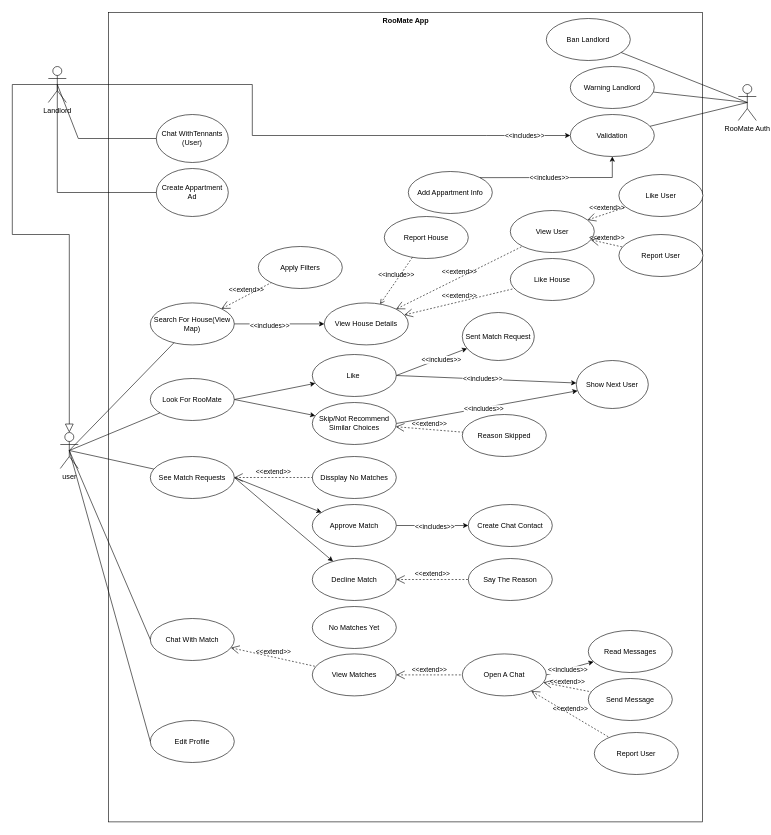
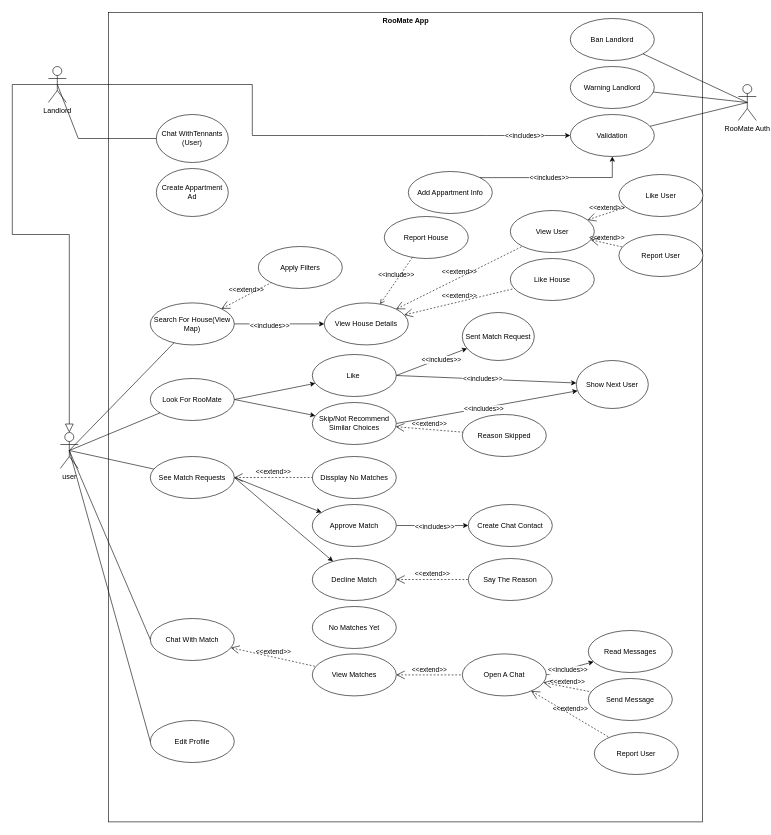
  <mxCell id="0" />
  <mxCell id="1" parent="0" />
  <mxCell id="2" value="RooMate App" style="shape=rect;html=1;verticalAlign=top;fontStyle=1;whiteSpace=wrap;align=center;" parent="1" vertex="1"><mxGeometry x="180.5" y="20" width="990" height="1349" as="geometry" /></mxCell>
  <mxCell id="3" value="user" style="shape=umlActor;html=1;verticalLabelPosition=bottom;verticalAlign=top;align=center;" parent="1" vertex="1"><mxGeometry x="100" y="720" width="30" height="60" as="geometry" /></mxCell>
  <mxCell id="4" value="Landlord" style="shape=umlActor;html=1;verticalLabelPosition=bottom;verticalAlign=top;align=center;" parent="1" vertex="1"><mxGeometry x="80" y="110" width="30" height="60" as="geometry" /></mxCell>
  <mxCell id="5" value="RooMate Auth" style="shape=umlActor;html=1;verticalLabelPosition=bottom;verticalAlign=top;align=center;" parent="1" vertex="1"><mxGeometry x="1230" y="140" width="30" height="60" as="geometry" /></mxCell>
- <mxCell id="6" value="Ban Landlord" style="ellipse;whiteSpace=wrap;html=1;" parent="1" vertex="1"><mxGeometry x="910" y="30" width="140" height="70" as="geometry" /></mxCell>
+ <mxCell id="6" value="Ban Landlord" style="ellipse;whiteSpace=wrap;html=1;" parent="1" vertex="1"><mxGeometry x="950" y="30" width="140" height="70" as="geometry" /></mxCell>
  <mxCell id="7" value="Warning Landlord" style="ellipse;whiteSpace=wrap;html=1;" parent="1" vertex="1"><mxGeometry x="950" y="110" width="140" height="70" as="geometry" /></mxCell>
  <mxCell id="8" value="Validation" style="ellipse;whiteSpace=wrap;html=1;" parent="1" vertex="1"><mxGeometry x="950" y="190" width="140" height="70" as="geometry" /></mxCell>
  <mxCell id="9" value="" style="edgeStyle=none;html=1;endArrow=none;verticalAlign=bottom;rounded=0;entryX=0.5;entryY=0.5;entryDx=0;entryDy=0;entryPerimeter=0;" parent="1" source="6" target="5" edge="1"><mxGeometry width="160" relative="1" as="geometry"><mxPoint x="710" y="139.5" as="sourcePoint" /><mxPoint x="870" y="139.5" as="targetPoint" /><Array as="points" /></mxGeometry></mxCell>
  <mxCell id="10" value="" style="edgeStyle=none;html=1;endArrow=none;verticalAlign=bottom;rounded=0;entryX=0.5;entryY=0.5;entryDx=0;entryDy=0;entryPerimeter=0;" parent="1" source="7" target="5" edge="1"><mxGeometry width="160" relative="1" as="geometry"><mxPoint x="785" y="148" as="sourcePoint" /><mxPoint x="875" y="160" as="targetPoint" /><Array as="points" /></mxGeometry></mxCell>
  <mxCell id="11" value="" style="edgeStyle=none;html=1;endArrow=none;verticalAlign=bottom;rounded=0;entryX=0.5;entryY=0.5;entryDx=0;entryDy=0;entryPerimeter=0;" parent="1" source="8" target="5" edge="1"><mxGeometry width="160" relative="1" as="geometry"><mxPoint x="350" y="270" as="sourcePoint" /><mxPoint x="510" y="270" as="targetPoint" /></mxGeometry></mxCell>
  <mxCell id="12" value="Chat WithTennants&lt;div&gt;(User)&lt;/div&gt;" style="ellipse;whiteSpace=wrap;html=1;" parent="1" vertex="1"><mxGeometry x="260" y="190" width="120" height="80" as="geometry" /></mxCell>
  <mxCell id="13" value="Create Appartment Ad" style="ellipse;whiteSpace=wrap;html=1;" parent="1" vertex="1"><mxGeometry x="260" y="280" width="120" height="80" as="geometry" /></mxCell>
  <mxCell id="14" value="" style="edgeStyle=orthogonalEdgeStyle;html=1;endArrow=none;verticalAlign=bottom;rounded=0;exitX=0.5;exitY=0.5;exitDx=0;exitDy=0;exitPerimeter=0;" parent="1" source="4" edge="1"><mxGeometry width="160" relative="1" as="geometry"><mxPoint x="100" y="139.5" as="sourcePoint" /><mxPoint x="810" y="225" as="targetPoint" /><Array as="points"><mxPoint x="420" y="140" /><mxPoint x="420" y="225" /></Array></mxGeometry></mxCell>
  <mxCell id="15" value="" style="edgeStyle=none;html=1;endArrow=none;verticalAlign=bottom;rounded=0;exitX=0.5;exitY=0.5;exitDx=0;exitDy=0;exitPerimeter=0;" parent="1" source="4" target="12" edge="1"><mxGeometry width="160" relative="1" as="geometry"><mxPoint x="330" y="310" as="sourcePoint" /><mxPoint x="490" y="310" as="targetPoint" /><Array as="points"><mxPoint x="130" y="230" /></Array></mxGeometry></mxCell>
- <mxCell id="16" value="" style="edgeStyle=none;html=1;endArrow=none;verticalAlign=bottom;rounded=0;exitX=0.5;exitY=0.5;exitDx=0;exitDy=0;exitPerimeter=0;" parent="1" source="4" target="13" edge="1"><mxGeometry width="160" relative="1" as="geometry"><mxPoint x="330" y="390" as="sourcePoint" /><mxPoint x="490" y="390" as="targetPoint" /><Array as="points"><mxPoint x="95" y="320" /></Array></mxGeometry></mxCell>
  <mxCell id="17" value="Add Appartment Info" style="ellipse;whiteSpace=wrap;html=1;" parent="1" vertex="1"><mxGeometry x="680" y="285" width="140" height="70" as="geometry" /></mxCell>
  <mxCell id="18" style="edgeStyle=none;rounded=0;orthogonalLoop=1;jettySize=auto;html=1;exitX=1;exitY=0;exitDx=0;exitDy=0;" parent="1" source="17" target="8" edge="1"><mxGeometry relative="1" as="geometry"><mxPoint x="400" y="505" as="sourcePoint" /><mxPoint x="537" y="471" as="targetPoint" /><Array as="points"><mxPoint x="1020" y="295" /></Array></mxGeometry></mxCell>
  <mxCell id="19" value="&amp;lt;&amp;lt;includes&amp;gt;&amp;gt;" style="edgeLabel;html=1;align=center;verticalAlign=middle;resizable=0;points=[];" parent="18" vertex="1" connectable="0"><mxGeometry x="-0.099" y="1" relative="1" as="geometry"><mxPoint as="offset" /></mxGeometry></mxCell>
  <mxCell id="20" style="edgeStyle=none;rounded=0;orthogonalLoop=1;jettySize=auto;html=1;" parent="1" target="8" edge="1"><mxGeometry relative="1" as="geometry"><mxPoint x="810" y="225" as="sourcePoint" /><mxPoint x="681" y="270" as="targetPoint" /></mxGeometry></mxCell>
  <mxCell id="21" value="&amp;lt;&amp;lt;includes&amp;gt;&amp;gt;" style="edgeLabel;html=1;align=center;verticalAlign=middle;resizable=0;points=[];" parent="20" vertex="1" connectable="0"><mxGeometry x="-0.099" y="1" relative="1" as="geometry"><mxPoint as="offset" /></mxGeometry></mxCell>
  <mxCell id="22" style="edgeStyle=none;rounded=0;orthogonalLoop=1;jettySize=auto;html=1;exitX=1;exitY=0.5;exitDx=0;exitDy=0;" parent="1" source="24" target="30" edge="1"><mxGeometry relative="1" as="geometry" /></mxCell>
  <mxCell id="23" style="edgeStyle=none;rounded=0;orthogonalLoop=1;jettySize=auto;html=1;exitX=1;exitY=0.5;exitDx=0;exitDy=0;" parent="1" source="24" target="33" edge="1"><mxGeometry relative="1" as="geometry" /></mxCell>
  <mxCell id="24" value="Look For RooMate" style="ellipse;whiteSpace=wrap;html=1;" parent="1" vertex="1"><mxGeometry x="250" y="630" width="140" height="70" as="geometry" /></mxCell>
  <mxCell id="25" value="" style="edgeStyle=none;html=1;endArrow=none;verticalAlign=bottom;rounded=0;exitX=0.5;exitY=0.5;exitDx=0;exitDy=0;exitPerimeter=0;" parent="1" source="3" target="24" edge="1"><mxGeometry width="160" relative="1" as="geometry"><mxPoint x="330" y="590" as="sourcePoint" /><mxPoint x="490" y="590" as="targetPoint" /></mxGeometry></mxCell>
  <mxCell id="26" style="edgeStyle=none;rounded=0;orthogonalLoop=1;jettySize=auto;html=1;exitX=1;exitY=0.5;exitDx=0;exitDy=0;" parent="1" source="30" target="34" edge="1"><mxGeometry relative="1" as="geometry" /></mxCell>
  <mxCell id="27" value="&amp;lt;&amp;lt;includes&amp;gt;&amp;gt;" style="edgeLabel;html=1;align=center;verticalAlign=middle;resizable=0;points=[];" parent="26" vertex="1" connectable="0"><mxGeometry x="0.25" y="-2" relative="1" as="geometry"><mxPoint as="offset" /></mxGeometry></mxCell>
  <mxCell id="28" style="edgeStyle=none;rounded=0;orthogonalLoop=1;jettySize=auto;html=1;exitX=1;exitY=0.5;exitDx=0;exitDy=0;" parent="1" source="30" target="37" edge="1"><mxGeometry relative="1" as="geometry" /></mxCell>
  <mxCell id="29" value="&amp;lt;&amp;lt;includes&amp;gt;&amp;gt;" style="edgeLabel;html=1;align=center;verticalAlign=middle;resizable=0;points=[];" parent="28" vertex="1" connectable="0"><mxGeometry x="-0.04" relative="1" as="geometry"><mxPoint as="offset" /></mxGeometry></mxCell>
  <mxCell id="30" value="Like&amp;nbsp;" style="ellipse;whiteSpace=wrap;html=1;" parent="1" vertex="1"><mxGeometry x="520" y="590" width="140" height="70" as="geometry" /></mxCell>
  <mxCell id="31" style="edgeStyle=none;rounded=0;orthogonalLoop=1;jettySize=auto;html=1;exitX=1;exitY=0.5;exitDx=0;exitDy=0;" parent="1" source="33" target="37" edge="1"><mxGeometry relative="1" as="geometry" /></mxCell>
  <mxCell id="32" value="&amp;lt;&amp;lt;includes&amp;gt;&amp;gt;" style="edgeLabel;html=1;align=center;verticalAlign=middle;resizable=0;points=[];" parent="31" vertex="1" connectable="0"><mxGeometry x="-0.044" y="-2" relative="1" as="geometry"><mxPoint as="offset" /></mxGeometry></mxCell>
  <mxCell id="33" value="Skip/Not Recommend Similar Choices" style="ellipse;whiteSpace=wrap;html=1;" parent="1" vertex="1"><mxGeometry x="520" y="670" width="140" height="70" as="geometry" /></mxCell>
  <mxCell id="34" value="Sent Match Request" style="ellipse;whiteSpace=wrap;html=1;" parent="1" vertex="1"><mxGeometry x="770" y="520" width="120" height="80" as="geometry" /></mxCell>
  <mxCell id="35" value="Reason Skipped" style="ellipse;whiteSpace=wrap;html=1;" parent="1" vertex="1"><mxGeometry x="770" y="690" width="140" height="70" as="geometry" /></mxCell>
  <mxCell id="36" value="&amp;lt;&amp;lt;extend&amp;gt;&amp;gt;" style="edgeStyle=none;html=1;startArrow=open;endArrow=none;startSize=12;verticalAlign=bottom;dashed=1;labelBackgroundColor=none;rounded=0;" parent="1" source="33" target="35" edge="1"><mxGeometry width="160" relative="1" as="geometry"><mxPoint x="560" y="590" as="sourcePoint" /><mxPoint x="720" y="590" as="targetPoint" /></mxGeometry></mxCell>
  <mxCell id="37" value="Show Next User" style="ellipse;whiteSpace=wrap;html=1;" parent="1" vertex="1"><mxGeometry x="960" y="600" width="120" height="80" as="geometry" /></mxCell>
  <mxCell id="38" style="edgeStyle=none;rounded=0;orthogonalLoop=1;jettySize=auto;html=1;exitX=1;exitY=0.5;exitDx=0;exitDy=0;" parent="1" source="40" target="44" edge="1"><mxGeometry relative="1" as="geometry" /></mxCell>
  <mxCell id="39" style="edgeStyle=none;rounded=0;orthogonalLoop=1;jettySize=auto;html=1;exitX=1;exitY=0.5;exitDx=0;exitDy=0;" parent="1" source="40" target="46" edge="1"><mxGeometry relative="1" as="geometry" /></mxCell>
  <mxCell id="40" value="See Match Requests" style="ellipse;whiteSpace=wrap;html=1;" parent="1" vertex="1"><mxGeometry x="250" y="760" width="140" height="70" as="geometry" /></mxCell>
  <mxCell id="41" value="" style="edgeStyle=none;html=1;endArrow=none;verticalAlign=bottom;rounded=0;exitX=0.5;exitY=0.5;exitDx=0;exitDy=0;exitPerimeter=0;" parent="1" source="3" target="40" edge="1"><mxGeometry width="160" relative="1" as="geometry"><mxPoint x="380" y="800" as="sourcePoint" /><mxPoint x="540" y="800" as="targetPoint" /></mxGeometry></mxCell>
  <mxCell id="42" style="edgeStyle=none;rounded=0;orthogonalLoop=1;jettySize=auto;html=1;exitX=1;exitY=0.5;exitDx=0;exitDy=0;" parent="1" source="44" target="47" edge="1"><mxGeometry relative="1" as="geometry" /></mxCell>
  <mxCell id="43" value="&amp;lt;&amp;lt;includes&amp;gt;&amp;gt;" style="edgeLabel;html=1;align=center;verticalAlign=middle;resizable=0;points=[];" parent="42" vertex="1" connectable="0"><mxGeometry x="0.051" y="-1" relative="1" as="geometry"><mxPoint as="offset" /></mxGeometry></mxCell>
  <mxCell id="44" value="Approve Match" style="ellipse;whiteSpace=wrap;html=1;" parent="1" vertex="1"><mxGeometry x="520" y="840" width="140" height="70" as="geometry" /></mxCell>
  <mxCell id="45" value="Dissplay No Matches" style="ellipse;whiteSpace=wrap;html=1;" parent="1" vertex="1"><mxGeometry x="520" y="760" width="140" height="70" as="geometry" /></mxCell>
  <mxCell id="46" value="Decline Match" style="ellipse;whiteSpace=wrap;html=1;" parent="1" vertex="1"><mxGeometry x="520" y="930" width="140" height="70" as="geometry" /></mxCell>
  <mxCell id="47" value="Create Chat Contact" style="ellipse;whiteSpace=wrap;html=1;" parent="1" vertex="1"><mxGeometry x="780" y="840" width="140" height="70" as="geometry" /></mxCell>
  <mxCell id="48" value="Say The Reason" style="ellipse;whiteSpace=wrap;html=1;" parent="1" vertex="1"><mxGeometry x="780" y="930" width="140" height="70" as="geometry" /></mxCell>
  <mxCell id="49" value="&amp;lt;&amp;lt;extend&amp;gt;&amp;gt;" style="edgeStyle=none;html=1;startArrow=open;endArrow=none;startSize=12;verticalAlign=bottom;dashed=1;labelBackgroundColor=none;rounded=0;" parent="1" source="46" target="48" edge="1"><mxGeometry width="160" relative="1" as="geometry"><mxPoint x="590" y="930" as="sourcePoint" /><mxPoint x="750" y="930" as="targetPoint" /></mxGeometry></mxCell>
  <mxCell id="50" value="Chat With Match" style="ellipse;whiteSpace=wrap;html=1;" parent="1" vertex="1"><mxGeometry x="250" y="1030" width="140" height="70" as="geometry" /></mxCell>
  <mxCell id="51" value="No Matches Yet" style="ellipse;whiteSpace=wrap;html=1;" parent="1" vertex="1"><mxGeometry x="520" y="1010" width="140" height="70" as="geometry" /></mxCell>
  <mxCell id="52" value="&amp;lt;&amp;lt;extend&amp;gt;&amp;gt;" style="edgeStyle=none;html=1;startArrow=open;endArrow=none;startSize=12;verticalAlign=bottom;dashed=1;labelBackgroundColor=none;rounded=0;exitX=1;exitY=0.5;exitDx=0;exitDy=0;" parent="1" source="40" target="45" edge="1"><mxGeometry width="160" relative="1" as="geometry"><mxPoint x="400" y="779" as="sourcePoint" /><mxPoint x="560" y="779" as="targetPoint" /></mxGeometry></mxCell>
  <mxCell id="53" style="edgeStyle=none;rounded=0;orthogonalLoop=1;jettySize=auto;html=1;exitX=1;exitY=0.5;exitDx=0;exitDy=0;" parent="1" source="55" target="58" edge="1"><mxGeometry relative="1" as="geometry" /></mxCell>
  <mxCell id="54" value="&amp;lt;&amp;lt;includes&amp;gt;&amp;gt;" style="edgeLabel;html=1;align=center;verticalAlign=middle;resizable=0;points=[];" parent="53" vertex="1" connectable="0"><mxGeometry x="-0.106" y="-1" relative="1" as="geometry"><mxPoint as="offset" /></mxGeometry></mxCell>
  <mxCell id="55" value="Open A Chat" style="ellipse;whiteSpace=wrap;html=1;" parent="1" vertex="1"><mxGeometry x="770" y="1089" width="140" height="70" as="geometry" /></mxCell>
  <mxCell id="56" value="View Matches" style="ellipse;whiteSpace=wrap;html=1;" parent="1" vertex="1"><mxGeometry x="520" y="1089" width="140" height="70" as="geometry" /></mxCell>
  <mxCell id="57" value="&amp;lt;&amp;lt;extend&amp;gt;&amp;gt;" style="edgeStyle=none;html=1;startArrow=open;endArrow=none;startSize=12;verticalAlign=bottom;dashed=1;labelBackgroundColor=none;rounded=0;entryX=0;entryY=0.5;entryDx=0;entryDy=0;exitX=1;exitY=0.5;exitDx=0;exitDy=0;" parent="1" source="56" target="55" edge="1"><mxGeometry width="160" relative="1" as="geometry"><mxPoint x="590" y="1160" as="sourcePoint" /><mxPoint x="750" y="1160" as="targetPoint" /></mxGeometry></mxCell>
  <mxCell id="58" value="Read Messages" style="ellipse;whiteSpace=wrap;html=1;" parent="1" vertex="1"><mxGeometry x="980" y="1050" width="140" height="70" as="geometry" /></mxCell>
  <mxCell id="59" value="&amp;lt;&amp;lt;extend&amp;gt;&amp;gt;" style="edgeStyle=none;html=1;startArrow=open;endArrow=none;startSize=12;verticalAlign=bottom;dashed=1;labelBackgroundColor=none;rounded=0;" parent="1" source="50" target="56" edge="1"><mxGeometry width="160" relative="1" as="geometry"><mxPoint x="400" y="1075" as="sourcePoint" /><mxPoint x="531" y="1062" as="targetPoint" /></mxGeometry></mxCell>
  <mxCell id="60" value="Send Message" style="ellipse;whiteSpace=wrap;html=1;" parent="1" vertex="1"><mxGeometry x="980" y="1130" width="140" height="70" as="geometry" /></mxCell>
  <mxCell id="61" value="&amp;lt;&amp;lt;extend&amp;gt;&amp;gt;" style="edgeStyle=none;html=1;startArrow=open;endArrow=none;startSize=12;verticalAlign=bottom;dashed=1;labelBackgroundColor=none;rounded=0;" parent="1" source="55" target="60" edge="1"><mxGeometry width="160" relative="1" as="geometry"><mxPoint x="850" y="1020" as="sourcePoint" /><mxPoint x="1010" y="1020" as="targetPoint" /></mxGeometry></mxCell>
  <mxCell id="62" value="Edit Profile" style="ellipse;whiteSpace=wrap;html=1;" parent="1" vertex="1"><mxGeometry x="250" y="1200" width="140" height="70" as="geometry" /></mxCell>
  <mxCell id="63" value="" style="edgeStyle=none;html=1;endArrow=none;verticalAlign=bottom;rounded=0;exitX=0.5;exitY=0.5;exitDx=0;exitDy=0;exitPerimeter=0;entryX=0;entryY=0.5;entryDx=0;entryDy=0;" parent="1" source="3" target="50" edge="1"><mxGeometry width="160" relative="1" as="geometry"><mxPoint x="240" y="940" as="sourcePoint" /><mxPoint x="400" y="940" as="targetPoint" /></mxGeometry></mxCell>
  <mxCell id="64" value="" style="edgeStyle=none;html=1;endArrow=none;verticalAlign=bottom;rounded=0;exitX=0.5;exitY=0.5;exitDx=0;exitDy=0;exitPerimeter=0;entryX=0;entryY=0.5;entryDx=0;entryDy=0;" parent="1" source="3" target="62" edge="1"><mxGeometry width="160" relative="1" as="geometry"><mxPoint x="240" y="940" as="sourcePoint" /><mxPoint x="400" y="940" as="targetPoint" /></mxGeometry></mxCell>
  <mxCell id="65" value="" style="edgeStyle=none;html=1;endArrow=block;endFill=0;endSize=12;verticalAlign=bottom;rounded=0;exitX=0.5;exitY=0.5;exitDx=0;exitDy=0;exitPerimeter=0;entryX=0.5;entryY=0;entryDx=0;entryDy=0;entryPerimeter=0;" parent="1" source="4" target="3" edge="1"><mxGeometry width="160" relative="1" as="geometry"><mxPoint x="380" y="250" as="sourcePoint" /><mxPoint x="540" y="250" as="targetPoint" /><Array as="points"><mxPoint x="20" y="140" /><mxPoint x="20" y="390" /><mxPoint x="115" y="390" /></Array></mxGeometry></mxCell>
  <mxCell id="66" value="Report User" style="ellipse;whiteSpace=wrap;html=1;" vertex="1" parent="1"><mxGeometry x="990" y="1220" width="140" height="70" as="geometry" /></mxCell>
  <mxCell id="67" value="&amp;lt;&amp;lt;extend&amp;gt;&amp;gt;" style="edgeStyle=none;html=1;startArrow=open;endArrow=none;startSize=12;verticalAlign=bottom;dashed=1;labelBackgroundColor=none;rounded=0;" edge="1" parent="1" source="55" target="66"><mxGeometry width="160" relative="1" as="geometry"><mxPoint x="470" y="1140" as="sourcePoint" /><mxPoint x="630" y="1140" as="targetPoint" /></mxGeometry></mxCell>
  <mxCell id="68" style="edgeStyle=orthogonalEdgeStyle;rounded=0;orthogonalLoop=1;jettySize=auto;html=1;exitX=1;exitY=0.5;exitDx=0;exitDy=0;" edge="1" parent="1" source="70" target="73"><mxGeometry relative="1" as="geometry" /></mxCell>
  <mxCell id="69" value="&amp;lt;&amp;lt;includes&amp;gt;&amp;gt;" style="edgeLabel;html=1;align=center;verticalAlign=middle;resizable=0;points=[];" vertex="1" connectable="0" parent="68"><mxGeometry x="-0.222" y="-3" relative="1" as="geometry"><mxPoint as="offset" /></mxGeometry></mxCell>
  <mxCell id="70" value="Search For House(View Map)" style="ellipse;whiteSpace=wrap;html=1;" vertex="1" parent="1"><mxGeometry x="250" y="504" width="140" height="70" as="geometry" /></mxCell>
  <mxCell id="71" value="Apply Filters" style="ellipse;whiteSpace=wrap;html=1;" vertex="1" parent="1"><mxGeometry x="430" y="410" width="140" height="70" as="geometry" /></mxCell>
  <mxCell id="72" value="&amp;lt;&amp;lt;extend&amp;gt;&amp;gt;" style="edgeStyle=none;html=1;startArrow=open;endArrow=none;startSize=12;verticalAlign=bottom;dashed=1;labelBackgroundColor=none;rounded=0;" edge="1" parent="1" source="70" target="71"><mxGeometry width="160" relative="1" as="geometry"><mxPoint x="470" y="380" as="sourcePoint" /><mxPoint x="630" y="380" as="targetPoint" /></mxGeometry></mxCell>
  <mxCell id="73" value="View House Details" style="ellipse;whiteSpace=wrap;html=1;" vertex="1" parent="1"><mxGeometry x="540" y="504" width="140" height="70" as="geometry" /></mxCell>
  <mxCell id="74" value="Like House" style="ellipse;whiteSpace=wrap;html=1;" vertex="1" parent="1"><mxGeometry x="850" y="430" width="140" height="70" as="geometry" /></mxCell>
  <mxCell id="75" value="" style="edgeStyle=none;html=1;endArrow=none;verticalAlign=bottom;rounded=0;exitX=0.5;exitY=0.5;exitDx=0;exitDy=0;exitPerimeter=0;" edge="1" parent="1" source="3" target="70"><mxGeometry width="160" relative="1" as="geometry"><mxPoint x="470" y="380" as="sourcePoint" /><mxPoint x="630" y="380" as="targetPoint" /></mxGeometry></mxCell>
  <mxCell id="76" value="View User" style="ellipse;whiteSpace=wrap;html=1;" vertex="1" parent="1"><mxGeometry x="850" y="350" width="140" height="70" as="geometry" /></mxCell>
  <mxCell id="77" value="&amp;lt;&amp;lt;extend&amp;gt;&amp;gt;" style="edgeStyle=none;html=1;startArrow=open;endArrow=none;startSize=12;verticalAlign=bottom;dashed=1;labelBackgroundColor=none;rounded=0;" edge="1" parent="1" source="73" target="74"><mxGeometry width="160" relative="1" as="geometry"><mxPoint x="470" y="560" as="sourcePoint" /><mxPoint x="630" y="560" as="targetPoint" /></mxGeometry></mxCell>
  <mxCell id="78" value="&amp;lt;&amp;lt;extend&amp;gt;&amp;gt;" style="edgeStyle=none;html=1;startArrow=open;endArrow=none;startSize=12;verticalAlign=bottom;dashed=1;labelBackgroundColor=none;rounded=0;" edge="1" parent="1" source="73" target="76"><mxGeometry width="160" relative="1" as="geometry"><mxPoint x="470" y="560" as="sourcePoint" /><mxPoint x="630" y="560" as="targetPoint" /></mxGeometry></mxCell>
  <mxCell id="79" value="Report House" style="ellipse;whiteSpace=wrap;html=1;" vertex="1" parent="1"><mxGeometry x="640" y="360" width="140" height="70" as="geometry" /></mxCell>
  <mxCell id="80" value="&amp;lt;&amp;lt;include&amp;gt;&amp;gt;" style="edgeStyle=none;html=1;endArrow=open;verticalAlign=bottom;dashed=1;labelBackgroundColor=none;rounded=0;" edge="1" parent="1" source="79" target="73"><mxGeometry width="160" relative="1" as="geometry"><mxPoint x="470" y="560" as="sourcePoint" /><mxPoint x="630" y="560" as="targetPoint" /></mxGeometry></mxCell>
  <mxCell id="81" value="Like User" style="ellipse;whiteSpace=wrap;html=1;" vertex="1" parent="1"><mxGeometry x="1031" y="290" width="140" height="70" as="geometry" /></mxCell>
  <mxCell id="82" value="Report User" style="ellipse;whiteSpace=wrap;html=1;" vertex="1" parent="1"><mxGeometry x="1031" y="390" width="140" height="70" as="geometry" /></mxCell>
  <mxCell id="83" value="&amp;lt;&amp;lt;extend&amp;gt;&amp;gt;" style="edgeStyle=none;html=1;startArrow=open;endArrow=none;startSize=12;verticalAlign=bottom;dashed=1;labelBackgroundColor=none;rounded=0;" edge="1" parent="1" source="76" target="82"><mxGeometry width="160" relative="1" as="geometry"><mxPoint x="470" y="560" as="sourcePoint" /><mxPoint x="630" y="560" as="targetPoint" /></mxGeometry></mxCell>
  <mxCell id="84" value="&amp;lt;&amp;lt;extend&amp;gt;&amp;gt;" style="edgeStyle=none;html=1;startArrow=open;endArrow=none;startSize=12;verticalAlign=bottom;dashed=1;labelBackgroundColor=none;rounded=0;" edge="1" parent="1" source="76" target="81"><mxGeometry width="160" relative="1" as="geometry"><mxPoint x="470" y="560" as="sourcePoint" /><mxPoint x="630" y="560" as="targetPoint" /></mxGeometry></mxCell>
